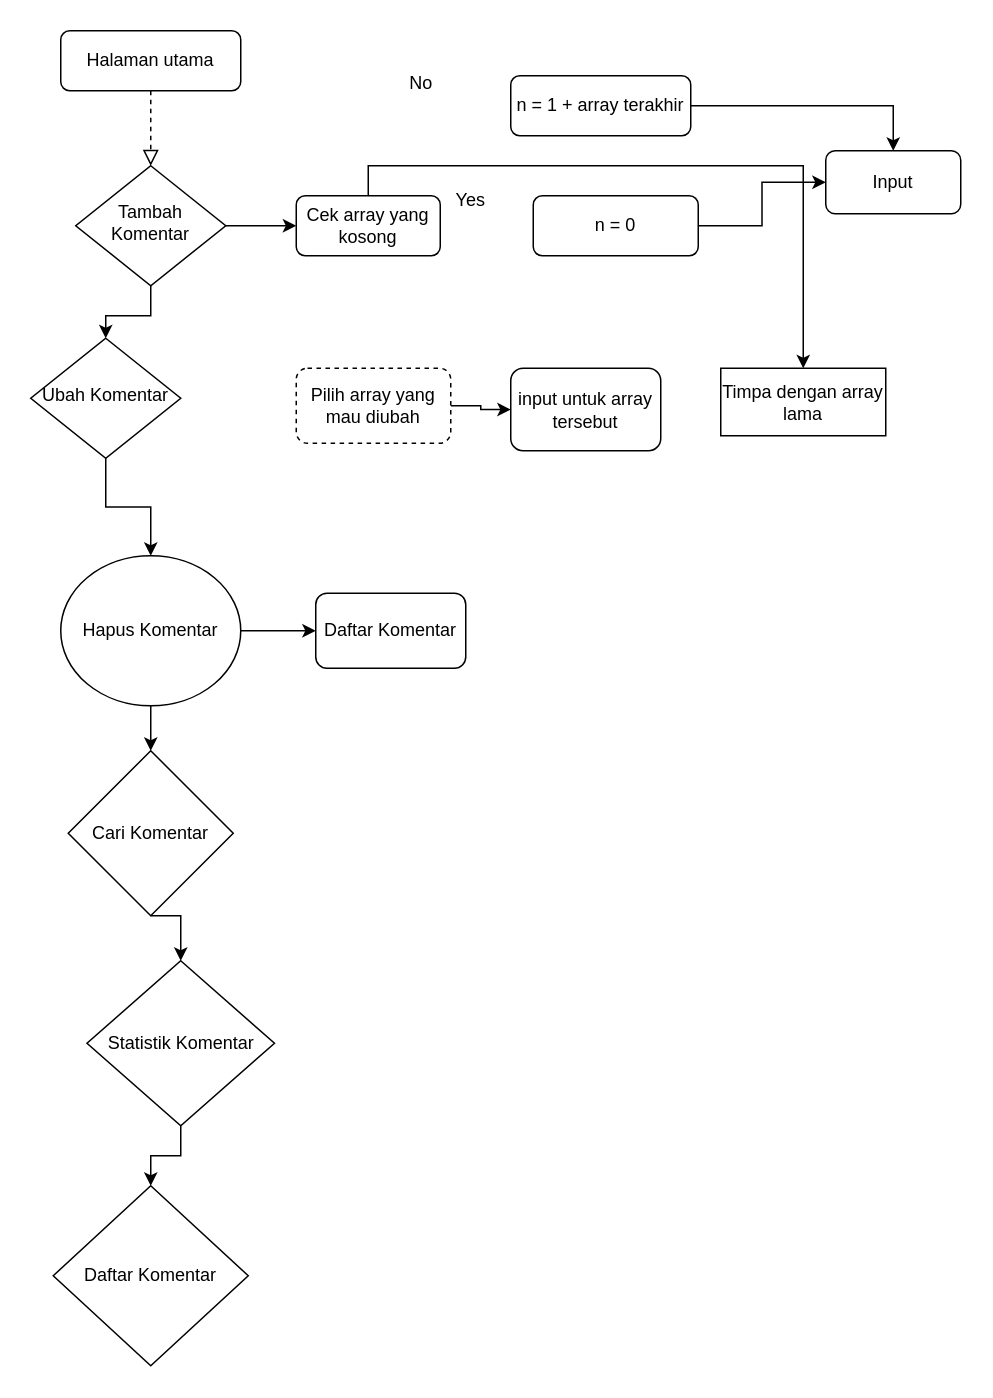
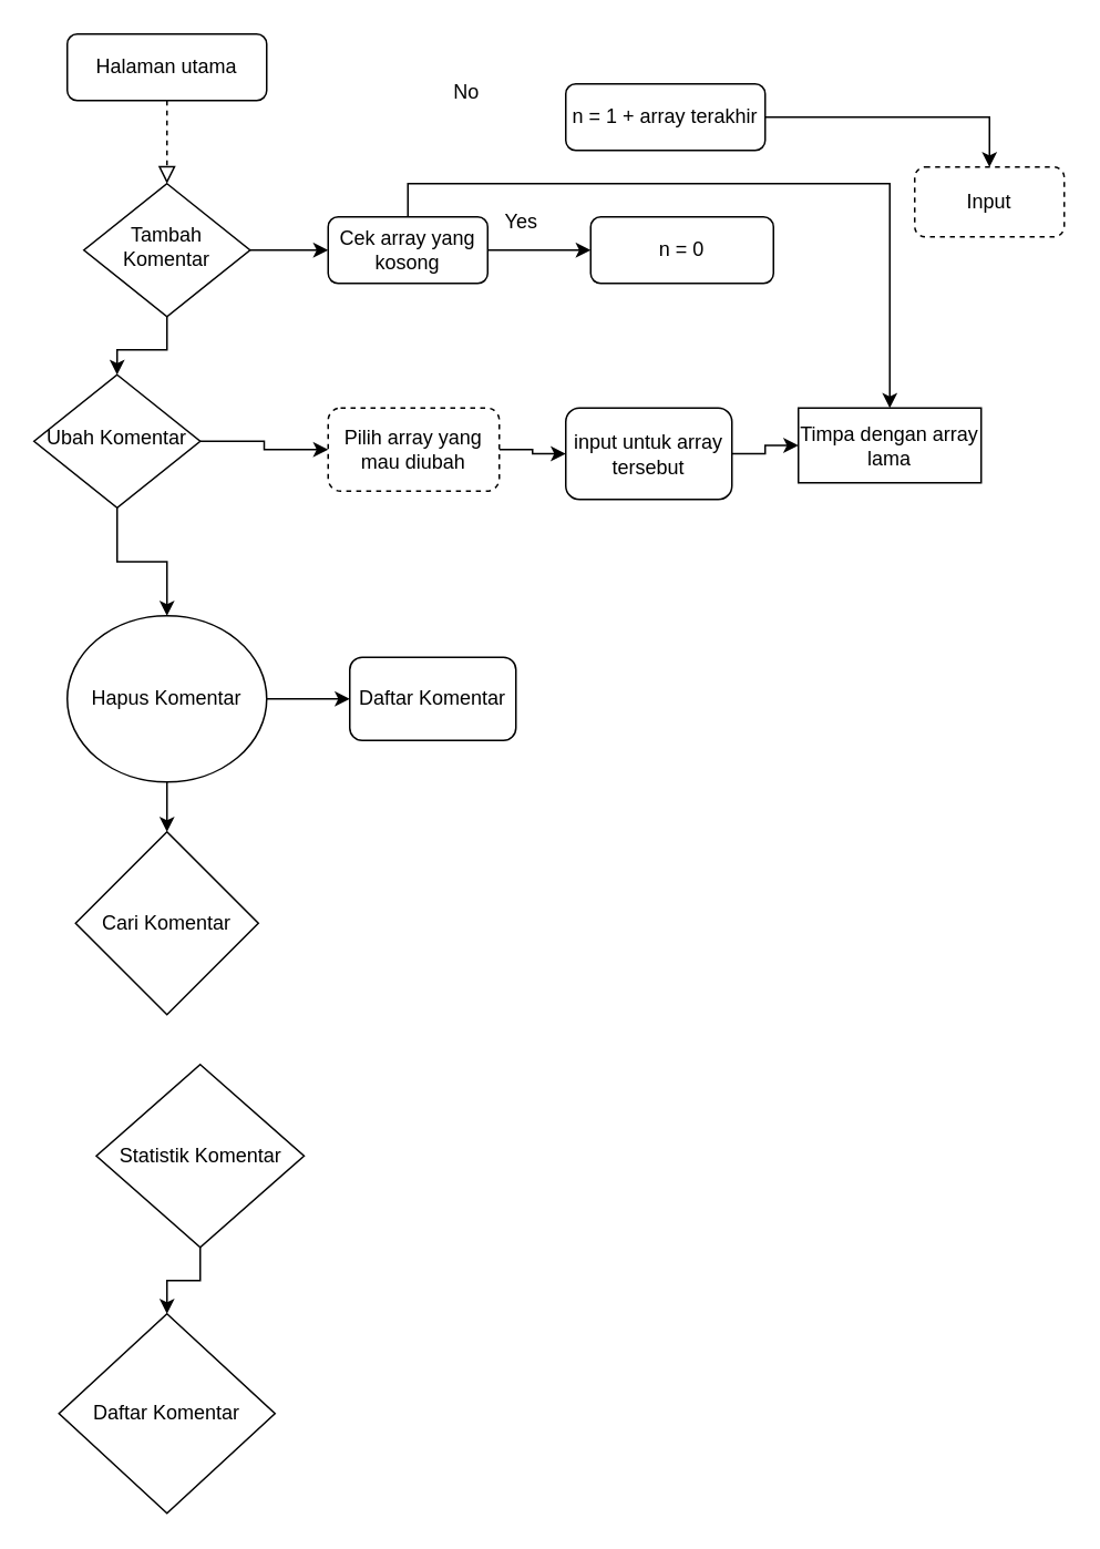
  <mxCell id="0" />
  <mxCell id="1" parent="0" />
  <mxCell id="2" value="" style="rounded=0;html=1;jettySize=auto;orthogonalLoop=1;fontSize=11;endArrow=block;endFill=0;endSize=8;strokeWidth=1;shadow=0;labelBackgroundColor=none;edgeStyle=orthogonalEdgeStyle;dashed=1;" parent="1" source="3" target="6" edge="1"><mxGeometry relative="1" as="geometry" /></mxCell>
  <mxCell id="3" value="Halaman utama" style="rounded=1;whiteSpace=wrap;html=1;fontSize=12;glass=0;strokeWidth=1;shadow=0;" parent="1" vertex="1"><mxGeometry x="40" y="20" width="120" height="40" as="geometry" /></mxCell>
  <mxCell id="4" style="edgeStyle=orthogonalEdgeStyle;rounded=0;orthogonalLoop=1;jettySize=auto;html=1;exitX=0.5;exitY=1;exitDx=0;exitDy=0;entryX=0.5;entryY=0;entryDx=0;entryDy=0;" edge="1" parent="1" source="6" target="9"><mxGeometry relative="1" as="geometry" /></mxCell>
  <mxCell id="5" style="edgeStyle=orthogonalEdgeStyle;rounded=0;orthogonalLoop=1;jettySize=auto;html=1;exitX=1;exitY=0.5;exitDx=0;exitDy=0;entryX=0;entryY=0.5;entryDx=0;entryDy=0;" edge="1" parent="1" source="6" target="22"><mxGeometry relative="1" as="geometry" /></mxCell>
  <mxCell id="6" value="Tambah Komentar" style="rhombus;whiteSpace=wrap;html=1;shadow=0;fontFamily=Helvetica;fontSize=12;align=center;strokeWidth=1;spacing=6;spacingTop=-4;" parent="1" vertex="1"><mxGeometry x="50" y="110" width="100" height="80" as="geometry" /></mxCell>
  <mxCell id="7" style="edgeStyle=orthogonalEdgeStyle;rounded=0;orthogonalLoop=1;jettySize=auto;html=1;exitX=0.5;exitY=1;exitDx=0;exitDy=0;entryX=0.5;entryY=0;entryDx=0;entryDy=0;" edge="1" parent="1" source="9" target="12"><mxGeometry relative="1" as="geometry" /></mxCell>
+ <mxCell id="8" style="edgeStyle=orthogonalEdgeStyle;rounded=0;orthogonalLoop=1;jettySize=auto;html=1;exitX=1;exitY=0.5;exitDx=0;exitDy=0;entryX=0;entryY=0.5;entryDx=0;entryDy=0;" edge="1" parent="1" source="9" target="29"><mxGeometry relative="1" as="geometry"><mxPoint x="190" y="270" as="targetPoint" /></mxGeometry></mxCell>
  <mxCell id="9" value="Ubah Komentar" style="rhombus;whiteSpace=wrap;html=1;shadow=0;fontFamily=Helvetica;fontSize=12;align=center;strokeWidth=1;spacing=6;spacingTop=-4;" parent="1" vertex="1"><mxGeometry x="20" y="225" width="100" height="80" as="geometry" /></mxCell>
  <mxCell id="10" style="edgeStyle=orthogonalEdgeStyle;rounded=0;orthogonalLoop=1;jettySize=auto;html=1;exitX=0.5;exitY=1;exitDx=0;exitDy=0;entryX=0.5;entryY=0;entryDx=0;entryDy=0;" edge="1" parent="1" source="12" target="14"><mxGeometry relative="1" as="geometry" /></mxCell>
  <mxCell id="11" style="edgeStyle=orthogonalEdgeStyle;rounded=0;orthogonalLoop=1;jettySize=auto;html=1;exitX=1;exitY=0.5;exitDx=0;exitDy=0;entryX=0;entryY=0.5;entryDx=0;entryDy=0;" edge="1" parent="1" source="12" target="33"><mxGeometry relative="1" as="geometry" /></mxCell>
  <mxCell id="12" value="Hapus Komentar" style="ellipse;whiteSpace=wrap;html=1;" vertex="1" parent="1"><mxGeometry x="40" y="370" width="120" height="100" as="geometry" /></mxCell>
- <mxCell id="13" style="edgeStyle=orthogonalEdgeStyle;rounded=0;orthogonalLoop=1;jettySize=auto;html=1;exitX=0.5;exitY=1;exitDx=0;exitDy=0;entryX=0.5;entryY=0;entryDx=0;entryDy=0;" edge="1" parent="1" source="14" target="16"><mxGeometry relative="1" as="geometry" /></mxCell>
  <mxCell id="14" value="Cari Komentar" style="rhombus;whiteSpace=wrap;html=1;" vertex="1" parent="1"><mxGeometry x="45" y="500" width="110" height="110" as="geometry" /></mxCell>
  <mxCell id="15" style="edgeStyle=orthogonalEdgeStyle;rounded=0;orthogonalLoop=1;jettySize=auto;html=1;exitX=0.5;exitY=1;exitDx=0;exitDy=0;entryX=0.5;entryY=0;entryDx=0;entryDy=0;" edge="1" parent="1" source="16" target="17"><mxGeometry relative="1" as="geometry" /></mxCell>
  <mxCell id="16" value="Statistik Komentar" style="rhombus;whiteSpace=wrap;html=1;" vertex="1" parent="1"><mxGeometry x="57.5" y="640" width="125" height="110" as="geometry" /></mxCell>
  <mxCell id="17" value="Daftar Komentar" style="rhombus;whiteSpace=wrap;html=1;" vertex="1" parent="1"><mxGeometry x="35" y="790" width="130" height="120" as="geometry" /></mxCell>
- <mxCell id="18" style="edgeStyle=orthogonalEdgeStyle;rounded=0;orthogonalLoop=1;jettySize=auto;html=1;exitX=1;exitY=0.5;exitDx=0;exitDy=0;" edge="1" parent="1" source="19" target="27"><mxGeometry relative="1" as="geometry" /></mxCell>
  <mxCell id="19" value="n = 0" style="rounded=1;whiteSpace=wrap;html=1;" vertex="1" parent="1"><mxGeometry x="355" y="130" width="110" height="40" as="geometry" /></mxCell>
+ <mxCell id="20" style="edgeStyle=orthogonalEdgeStyle;rounded=0;orthogonalLoop=1;jettySize=auto;html=1;exitX=1;exitY=0.5;exitDx=0;exitDy=0;entryX=0;entryY=0.5;entryDx=0;entryDy=0;" edge="1" parent="1" source="22" target="19"><mxGeometry relative="1" as="geometry" /></mxCell>
  <mxCell id="21" style="edgeStyle=orthogonalEdgeStyle;rounded=0;orthogonalLoop=1;jettySize=auto;html=1;exitX=0.5;exitY=0;exitDx=0;exitDy=0;" edge="1" parent="1" source="22" target="32"><mxGeometry relative="1" as="geometry" /></mxCell>
  <mxCell id="22" value="Cek array yang kosong" style="rounded=1;whiteSpace=wrap;html=1;" vertex="1" parent="1"><mxGeometry x="197" y="130" width="96" height="40" as="geometry" /></mxCell>
  <mxCell id="23" value="Yes" style="text;html=1;align=center;verticalAlign=middle;resizable=0;points=[];autosize=1;strokeColor=none;fillColor=none;" vertex="1" parent="1"><mxGeometry x="293" y="118" width="40" height="30" as="geometry" /></mxCell>
  <mxCell id="24" style="edgeStyle=orthogonalEdgeStyle;rounded=0;orthogonalLoop=1;jettySize=auto;html=1;exitX=1;exitY=0.5;exitDx=0;exitDy=0;" edge="1" parent="1" source="25" target="27"><mxGeometry relative="1" as="geometry" /></mxCell>
  <mxCell id="25" value="n = 1 + array terakhir" style="rounded=1;whiteSpace=wrap;html=1;" vertex="1" parent="1"><mxGeometry x="340" y="50" width="120" height="40" as="geometry" /></mxCell>
  <mxCell id="26" value="No" style="text;html=1;align=center;verticalAlign=middle;resizable=0;points=[];autosize=1;strokeColor=none;fillColor=none;" vertex="1" parent="1"><mxGeometry x="260" y="40" width="40" height="30" as="geometry" /></mxCell>
- <mxCell id="27" value="Input" style="rounded=1;whiteSpace=wrap;html=1;" vertex="1" parent="1"><mxGeometry x="550" y="100" width="90" height="42" as="geometry" /></mxCell>
+ <mxCell id="27" value="Input" style="rounded=1;whiteSpace=wrap;html=1;dashed=1;" vertex="1" parent="1"><mxGeometry x="550" y="100" width="90" height="42" as="geometry" /></mxCell>
  <mxCell id="28" style="edgeStyle=orthogonalEdgeStyle;rounded=0;orthogonalLoop=1;jettySize=auto;html=1;exitX=1;exitY=0.5;exitDx=0;exitDy=0;entryX=0;entryY=0.5;entryDx=0;entryDy=0;" edge="1" parent="1" source="29" target="31"><mxGeometry relative="1" as="geometry" /></mxCell>
  <mxCell id="29" value="Pilih array yang mau diubah" style="rounded=1;whiteSpace=wrap;html=1;dashed=1;" vertex="1" parent="1"><mxGeometry x="197" y="245" width="103" height="50" as="geometry" /></mxCell>
+ <mxCell id="30" style="edgeStyle=orthogonalEdgeStyle;rounded=0;orthogonalLoop=1;jettySize=auto;html=1;exitX=1;exitY=0.5;exitDx=0;exitDy=0;entryX=0;entryY=0.5;entryDx=0;entryDy=0;" edge="1" parent="1" source="31" target="32"><mxGeometry relative="1" as="geometry" /></mxCell>
  <mxCell id="31" value="input untuk array tersebut" style="rounded=1;whiteSpace=wrap;html=1;" vertex="1" parent="1"><mxGeometry x="340" y="245" width="100" height="55" as="geometry" /></mxCell>
  <mxCell id="32" value="Timpa dengan array lama" style="whiteSpace=wrap;html=1;rounded=0;" vertex="1" parent="1"><mxGeometry x="480" y="245" width="110" height="45" as="geometry" /></mxCell>
  <mxCell id="33" value="Daftar Komentar" style="rounded=1;whiteSpace=wrap;html=1;" vertex="1" parent="1"><mxGeometry x="210" y="395" width="100" height="50" as="geometry" /></mxCell>
